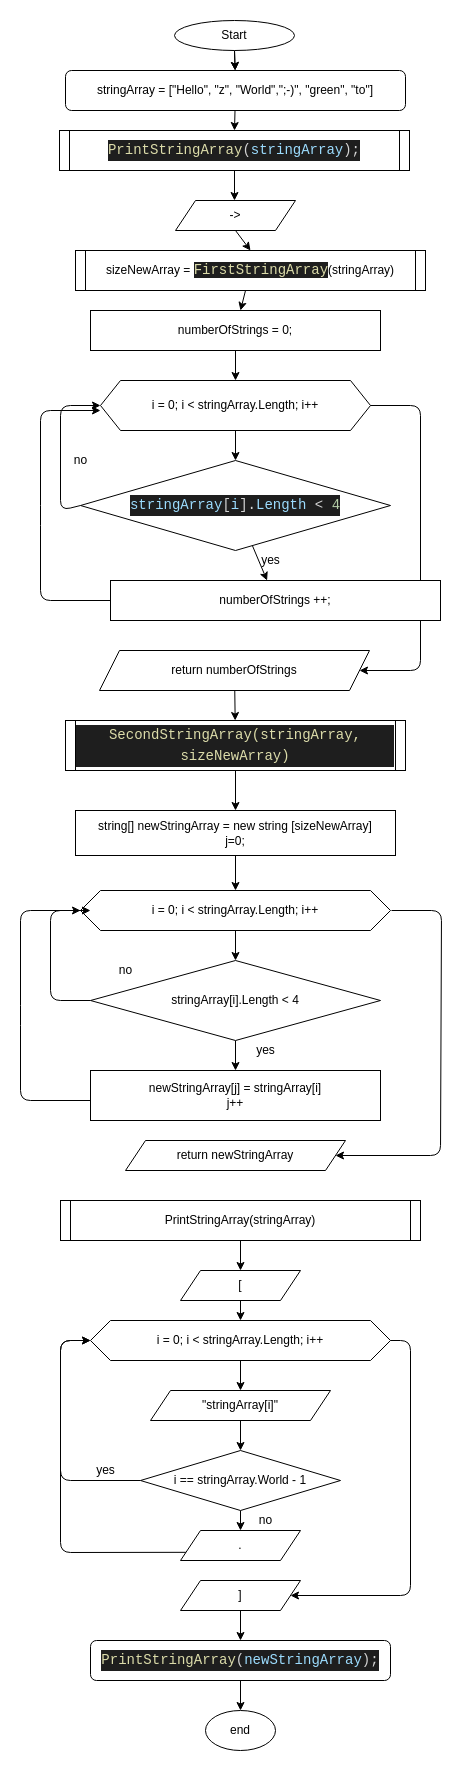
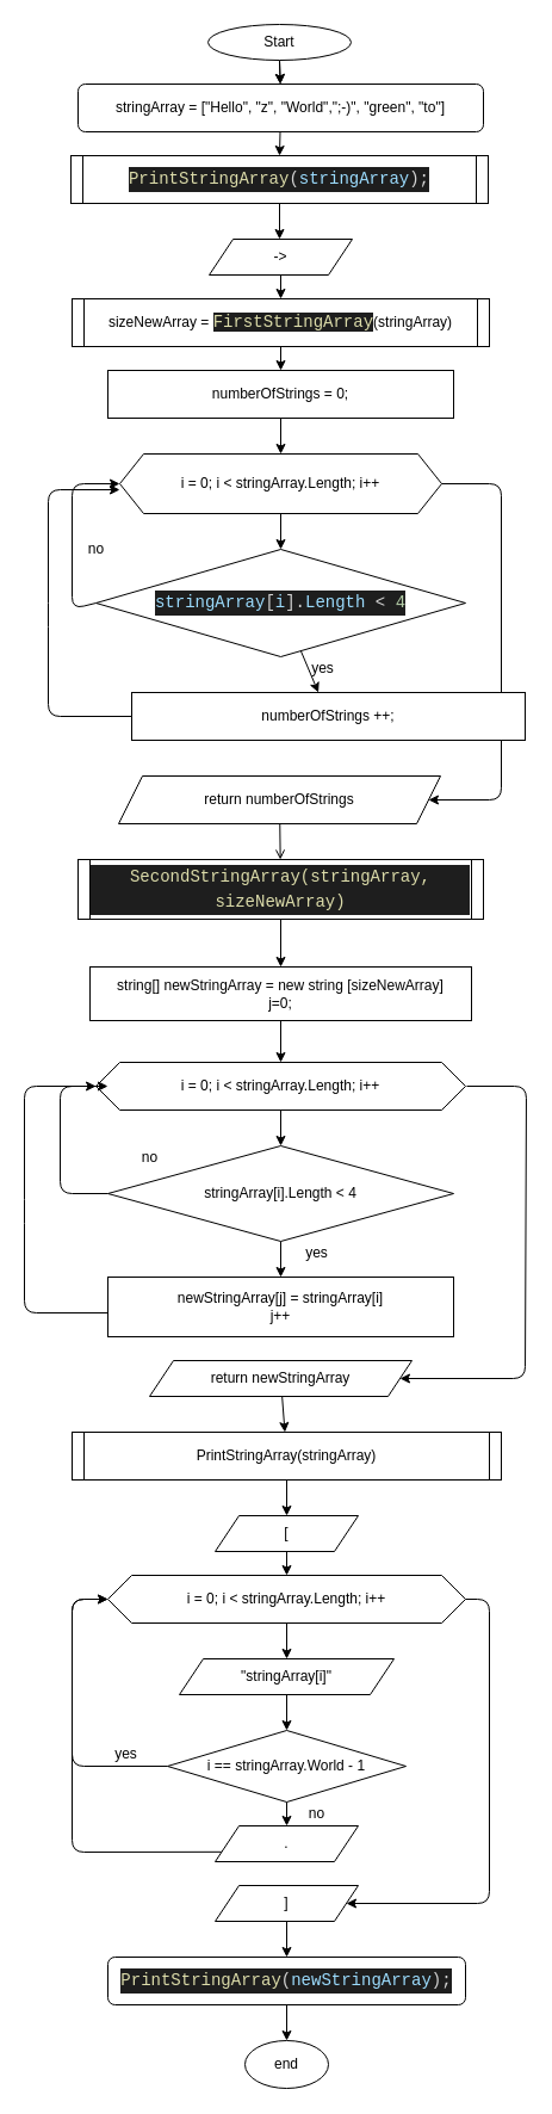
  <mxCell id="0" />
  <mxCell id="1" parent="0" />
  <mxCell id="2" value="" style="edgeStyle=none;html=1;" edge="1" parent="1" source="4" target="6"><mxGeometry relative="1" as="geometry" /></mxCell>
  <mxCell id="3" value="" style="edgeStyle=none;html=1;" edge="1" parent="1" source="4" target="6"><mxGeometry relative="1" as="geometry" /></mxCell>
  <mxCell id="4" value="Start&lt;br&gt;" style="ellipse;whiteSpace=wrap;html=1;" vertex="1" parent="1"><mxGeometry x="174" y="20" width="120" height="30" as="geometry" /></mxCell>
  <mxCell id="5" value="" style="edgeStyle=none;html=1;entryX=0.5;entryY=0;entryDx=0;entryDy=0;" edge="1" parent="1" source="6" target="9"><mxGeometry relative="1" as="geometry"><mxPoint x="20" y="160" as="targetPoint" /></mxGeometry></mxCell>
  <mxCell id="6" value="stringArray = [&quot;Hello&quot;, &quot;z&quot;, &quot;World&quot;,&quot;;-)&quot;, &quot;green&quot;, &quot;to&quot;&lt;span&gt;]&lt;/span&gt;" style="rounded=1;whiteSpace=wrap;html=1;" vertex="1" parent="1"><mxGeometry x="65" y="70" width="340" height="40" as="geometry" /></mxCell>
  <mxCell id="7" value="" style="edgeStyle=none;html=1;" edge="1" parent="1" source="8" target="11"><mxGeometry relative="1" as="geometry" /></mxCell>
- <mxCell id="8" value="&lt;span&gt;sizeNewArray =&amp;nbsp;&lt;/span&gt;&lt;span style=&quot;color: rgb(220 , 220 , 170) ; background-color: rgb(30 , 30 , 30) ; font-family: &amp;#34;menlo&amp;#34; , &amp;#34;monaco&amp;#34; , &amp;#34;courier new&amp;#34; , monospace ; font-size: 14px&quot;&gt;FirstStringArray&lt;/span&gt;&lt;span&gt;(stringArray)&lt;/span&gt;" style="shape=process;whiteSpace=wrap;html=1;backgroundOutline=1;size=0.029;" vertex="1" parent="1"><mxGeometry x="75" y="250" width="350" height="40" as="geometry" /></mxCell>
+ <mxCell id="8" value="&lt;span&gt;sizeNewArray =&amp;nbsp;&lt;/span&gt;&lt;span style=&quot;color: rgb(220 , 220 , 170) ; background-color: rgb(30 , 30 , 30) ; font-family: &amp;#34;menlo&amp;#34; , &amp;#34;monaco&amp;#34; , &amp;#34;courier new&amp;#34; , monospace ; font-size: 14px&quot;&gt;FirstStringArray&lt;/span&gt;&lt;span&gt;(stringArray)&lt;/span&gt;" style="shape=process;whiteSpace=wrap;html=1;backgroundOutline=1;size=0.029;" vertex="1" parent="1"><mxGeometry x="60" y="250" width="350" height="40" as="geometry" /></mxCell>
  <mxCell id="9" value="&lt;div style=&quot;color: rgb(212 , 212 , 212) ; background-color: rgb(30 , 30 , 30) ; font-family: &amp;#34;menlo&amp;#34; , &amp;#34;monaco&amp;#34; , &amp;#34;courier new&amp;#34; , monospace ; font-size: 14px ; line-height: 21px&quot;&gt;&lt;span style=&quot;color: #dcdcaa&quot;&gt;PrintStringArray&lt;/span&gt;(&lt;span style=&quot;color: #9cdcfe&quot;&gt;stringArray&lt;/span&gt;);&lt;/div&gt;" style="shape=process;whiteSpace=wrap;html=1;backgroundOutline=1;size=0.029;" vertex="1" parent="1"><mxGeometry x="59" y="130" width="350" height="40" as="geometry" /></mxCell>
  <mxCell id="10" value="" style="edgeStyle=none;html=1;" edge="1" parent="1" source="11" target="13"><mxGeometry relative="1" as="geometry" /></mxCell>
  <mxCell id="11" value="numberOfStrings = 0;" style="whiteSpace=wrap;html=1;" vertex="1" parent="1"><mxGeometry x="90" y="310" width="290" height="40" as="geometry" /></mxCell>
  <mxCell id="12" value="" style="edgeStyle=none;html=1;" edge="1" parent="1" source="13" target="16"><mxGeometry relative="1" as="geometry" /></mxCell>
  <mxCell id="13" value="i = 0; i &amp;lt; stringArray.Length; i++" style="shape=hexagon;perimeter=hexagonPerimeter2;whiteSpace=wrap;html=1;fixedSize=1;" vertex="1" parent="1"><mxGeometry x="100" y="380" width="270" height="50" as="geometry" /></mxCell>
  <mxCell id="14" value="" style="edgeStyle=none;html=1;" edge="1" parent="1" source="16" target="18"><mxGeometry relative="1" as="geometry" /></mxCell>
  <mxCell id="15" value="" style="edgeStyle=none;html=1;entryX=0;entryY=0.5;entryDx=0;entryDy=0;exitX=0;exitY=0.5;exitDx=0;exitDy=0;" edge="1" parent="1" source="16" target="13"><mxGeometry relative="1" as="geometry"><mxPoint x="-70" y="505" as="targetPoint" /><Array as="points"><mxPoint x="60" y="510" /><mxPoint x="60" y="405" /></Array></mxGeometry></mxCell>
  <mxCell id="16" value="&lt;div style=&quot;color: rgb(212 , 212 , 212) ; background-color: rgb(30 , 30 , 30) ; font-family: &amp;#34;menlo&amp;#34; , &amp;#34;monaco&amp;#34; , &amp;#34;courier new&amp;#34; , monospace ; font-size: 14px ; line-height: 21px&quot;&gt;&lt;span style=&quot;color: #9cdcfe&quot;&gt;stringArray&lt;/span&gt;[&lt;span style=&quot;color: #9cdcfe&quot;&gt;i&lt;/span&gt;].&lt;span style=&quot;color: #9cdcfe&quot;&gt;Length&lt;/span&gt; &amp;lt; &lt;span style=&quot;color: #b5cea8&quot;&gt;4&lt;/span&gt;&lt;/div&gt;" style="rhombus;whiteSpace=wrap;html=1;" vertex="1" parent="1"><mxGeometry x="80" y="460" width="310" height="90" as="geometry" /></mxCell>
  <mxCell id="17" value="" style="edgeStyle=none;html=1;exitX=1;exitY=0.5;exitDx=0;exitDy=0;" edge="1" parent="1" source="13" target="20"><mxGeometry relative="1" as="geometry"><Array as="points"><mxPoint x="420" y="405" /><mxPoint x="420" y="670" /></Array></mxGeometry></mxCell>
  <mxCell id="18" value="&lt;span&gt;numberOfStrings ++;&lt;/span&gt;" style="whiteSpace=wrap;html=1;" vertex="1" parent="1"><mxGeometry x="110" y="580" width="330" height="40" as="geometry" /></mxCell>
- <mxCell id="19" value="" style="edgeStyle=none;html=1;" edge="1" parent="1" source="20" target="25"><mxGeometry relative="1" as="geometry" /></mxCell>
+ <mxCell id="19" value="" style="edgeStyle=none;html=1;endArrow=open;" edge="1" parent="1" source="20" target="25"><mxGeometry relative="1" as="geometry" /></mxCell>
  <mxCell id="20" value="return numberOfStrings" style="shape=parallelogram;perimeter=parallelogramPerimeter;whiteSpace=wrap;html=1;fixedSize=1;" vertex="1" parent="1"><mxGeometry x="99" y="650" width="270" height="40" as="geometry" /></mxCell>
  <mxCell id="21" value="" style="edgeStyle=none;html=1;exitX=0;exitY=0.5;exitDx=0;exitDy=0;" edge="1" parent="1" source="18"><mxGeometry relative="1" as="geometry"><mxPoint x="60" y="510" as="sourcePoint" /><mxPoint x="100" y="410" as="targetPoint" /><Array as="points"><mxPoint x="40" y="600" /><mxPoint x="40" y="515" /><mxPoint x="40" y="410" /></Array></mxGeometry></mxCell>
  <mxCell id="22" value="no" style="text;html=1;align=center;verticalAlign=middle;resizable=0;points=[];autosize=1;strokeColor=none;fillColor=none;" vertex="1" parent="1"><mxGeometry x="65" y="450" width="30" height="20" as="geometry" /></mxCell>
  <mxCell id="23" value="yes" style="text;html=1;align=center;verticalAlign=middle;resizable=0;points=[];autosize=1;strokeColor=none;fillColor=none;" vertex="1" parent="1"><mxGeometry x="255" y="550" width="30" height="20" as="geometry" /></mxCell>
  <mxCell id="24" value="" style="edgeStyle=none;html=1;" edge="1" parent="1" source="25" target="27"><mxGeometry relative="1" as="geometry" /></mxCell>
  <mxCell id="25" value="&lt;div style=&quot;color: rgb(212 , 212 , 212) ; background-color: rgb(30 , 30 , 30) ; font-family: &amp;#34;menlo&amp;#34; , &amp;#34;monaco&amp;#34; , &amp;#34;courier new&amp;#34; , monospace ; font-weight: normal ; font-size: 14px ; line-height: 21px&quot;&gt;&lt;div&gt;&lt;span style=&quot;color: #dcdcaa&quot;&gt;SecondStringArray(stringArray, sizeNewArray)&lt;/span&gt;&lt;span style=&quot;color: #d4d4d4&quot;&gt;&lt;/span&gt;&lt;/div&gt;&lt;/div&gt;" style="shape=process;whiteSpace=wrap;html=1;backgroundOutline=1;size=0.029;" vertex="1" parent="1"><mxGeometry x="65" y="720" width="340" height="50" as="geometry" /></mxCell>
  <mxCell id="26" value="" style="edgeStyle=none;html=1;" edge="1" parent="1" source="27" target="29"><mxGeometry relative="1" as="geometry" /></mxCell>
  <mxCell id="27" value="string[] newStringArray = new string [sizeNewArray]&lt;br&gt;j=0;" style="whiteSpace=wrap;html=1;" vertex="1" parent="1"><mxGeometry x="75" y="810" width="320" height="45" as="geometry" /></mxCell>
  <mxCell id="28" value="" style="edgeStyle=none;html=1;" edge="1" parent="1" source="29" target="31"><mxGeometry relative="1" as="geometry" /></mxCell>
  <mxCell id="29" value="i = 0; i &amp;lt; stringArray.Length; i++" style="shape=hexagon;perimeter=hexagonPerimeter2;whiteSpace=wrap;html=1;fixedSize=1;size=20;" vertex="1" parent="1"><mxGeometry x="80" y="890" width="310" height="40" as="geometry" /></mxCell>
  <mxCell id="30" value="" style="edgeStyle=none;html=1;" edge="1" parent="1" source="31" target="32"><mxGeometry relative="1" as="geometry" /></mxCell>
  <mxCell id="31" value="stringArray[i].Length &amp;lt; 4" style="rhombus;whiteSpace=wrap;html=1;" vertex="1" parent="1"><mxGeometry x="90" y="960" width="290" height="80" as="geometry" /></mxCell>
  <mxCell id="32" value="newStringArray[j] = stringArray[i]&lt;br&gt;j++" style="whiteSpace=wrap;html=1;" vertex="1" parent="1"><mxGeometry x="90" y="1070" width="290" height="50" as="geometry" /></mxCell>
+ <mxCell id="33" value="" style="edgeStyle=none;html=1;" edge="1" parent="1" source="34" target="41"><mxGeometry relative="1" as="geometry" /></mxCell>
  <mxCell id="34" value="return newStringArray" style="shape=parallelogram;perimeter=parallelogramPerimeter;whiteSpace=wrap;html=1;fixedSize=1;" vertex="1" parent="1"><mxGeometry x="125" y="1140" width="220" height="30" as="geometry" /></mxCell>
  <mxCell id="35" value="" style="edgeStyle=none;html=1;exitX=0;exitY=0.5;exitDx=0;exitDy=0;" edge="1" parent="1"><mxGeometry relative="1" as="geometry"><mxPoint x="90" y="1100" as="sourcePoint" /><mxPoint x="80" y="910" as="targetPoint" /><Array as="points"><mxPoint x="20" y="1100" /><mxPoint x="20" y="1015" /><mxPoint x="20" y="910" /></Array></mxGeometry></mxCell>
  <mxCell id="36" value="yes" style="text;html=1;align=center;verticalAlign=middle;resizable=0;points=[];autosize=1;strokeColor=none;fillColor=none;" vertex="1" parent="1"><mxGeometry x="250" y="1040" width="30" height="20" as="geometry" /></mxCell>
  <mxCell id="37" value="" style="edgeStyle=none;html=1;entryX=0;entryY=0.5;entryDx=0;entryDy=0;exitX=0;exitY=0.5;exitDx=0;exitDy=0;" edge="1" parent="1" source="31"><mxGeometry relative="1" as="geometry"><mxPoint x="70" y="1010" as="sourcePoint" /><mxPoint x="90" y="910" as="targetPoint" /><Array as="points"><mxPoint x="50" y="1000" /><mxPoint x="50" y="910" /></Array></mxGeometry></mxCell>
  <mxCell id="38" value="no" style="text;html=1;align=center;verticalAlign=middle;resizable=0;points=[];autosize=1;strokeColor=none;fillColor=none;" vertex="1" parent="1"><mxGeometry x="110" y="960" width="30" height="20" as="geometry" /></mxCell>
  <mxCell id="39" value="" style="edgeStyle=none;html=1;exitX=1;exitY=0.5;exitDx=0;exitDy=0;entryX=1;entryY=0.5;entryDx=0;entryDy=0;" edge="1" parent="1" target="34"><mxGeometry relative="1" as="geometry"><mxPoint x="391" y="910" as="sourcePoint" /><mxPoint x="380" y="1175" as="targetPoint" /><Array as="points"><mxPoint x="441" y="910" /><mxPoint x="440" y="1155" /></Array></mxGeometry></mxCell>
  <mxCell id="40" value="" style="edgeStyle=none;html=1;" edge="1" parent="1" source="41" target="43"><mxGeometry relative="1" as="geometry" /></mxCell>
  <mxCell id="41" value="PrintStringArray(stringArray)" style="shape=process;whiteSpace=wrap;html=1;backgroundOutline=1;size=0.028;" vertex="1" parent="1"><mxGeometry x="60" y="1200" width="360" height="40" as="geometry" /></mxCell>
  <mxCell id="42" value="" style="edgeStyle=none;html=1;" edge="1" parent="1" source="43" target="45"><mxGeometry relative="1" as="geometry" /></mxCell>
  <mxCell id="43" value="[" style="shape=parallelogram;perimeter=parallelogramPerimeter;whiteSpace=wrap;html=1;fixedSize=1;" vertex="1" parent="1"><mxGeometry x="180" y="1270" width="120" height="30" as="geometry" /></mxCell>
  <mxCell id="44" value="" style="edgeStyle=none;html=1;" edge="1" parent="1" source="45" target="47"><mxGeometry relative="1" as="geometry" /></mxCell>
  <mxCell id="45" value="i = 0; i &amp;lt; stringArray.Length; i++" style="shape=hexagon;perimeter=hexagonPerimeter2;whiteSpace=wrap;html=1;fixedSize=1;" vertex="1" parent="1"><mxGeometry x="90" y="1320" width="300" height="40" as="geometry" /></mxCell>
  <mxCell id="46" value="" style="edgeStyle=none;html=1;" edge="1" parent="1" source="47" target="49"><mxGeometry relative="1" as="geometry" /></mxCell>
  <mxCell id="47" value="&quot;stringArray[i]&quot;" style="shape=parallelogram;perimeter=parallelogramPerimeter;whiteSpace=wrap;html=1;fixedSize=1;" vertex="1" parent="1"><mxGeometry x="150" y="1390" width="180" height="30" as="geometry" /></mxCell>
  <mxCell id="48" value="" style="edgeStyle=none;html=1;" edge="1" parent="1" source="49" target="50"><mxGeometry relative="1" as="geometry" /></mxCell>
  <mxCell id="49" value="i == stringArray.World - 1" style="rhombus;whiteSpace=wrap;html=1;" vertex="1" parent="1"><mxGeometry x="140" y="1450" width="200" height="60" as="geometry" /></mxCell>
  <mxCell id="50" value="." style="shape=parallelogram;perimeter=parallelogramPerimeter;whiteSpace=wrap;html=1;fixedSize=1;" vertex="1" parent="1"><mxGeometry x="180" y="1530" width="120" height="30" as="geometry" /></mxCell>
  <mxCell id="51" value="" style="edgeStyle=none;html=1;" edge="1" parent="1" source="52" target="59"><mxGeometry relative="1" as="geometry" /></mxCell>
  <mxCell id="52" value="]" style="shape=parallelogram;perimeter=parallelogramPerimeter;whiteSpace=wrap;html=1;fixedSize=1;" vertex="1" parent="1"><mxGeometry x="180" y="1580" width="120" height="30" as="geometry" /></mxCell>
  <mxCell id="53" value="" style="edgeStyle=none;html=1;entryX=0;entryY=0.5;entryDx=0;entryDy=0;exitX=0;exitY=0.5;exitDx=0;exitDy=0;" edge="1" parent="1" target="45"><mxGeometry relative="1" as="geometry"><mxPoint x="140" y="1480" as="sourcePoint" /><mxPoint x="140" y="1390" as="targetPoint" /><Array as="points"><mxPoint x="60" y="1480" /><mxPoint x="60" y="1420" /><mxPoint x="60" y="1340" /></Array></mxGeometry></mxCell>
  <mxCell id="54" value="yes" style="text;html=1;align=center;verticalAlign=middle;resizable=0;points=[];autosize=1;strokeColor=none;fillColor=none;" vertex="1" parent="1"><mxGeometry x="90" y="1460" width="30" height="20" as="geometry" /></mxCell>
  <mxCell id="55" value="no" style="text;html=1;align=center;verticalAlign=middle;resizable=0;points=[];autosize=1;strokeColor=none;fillColor=none;" vertex="1" parent="1"><mxGeometry x="250" y="1510" width="30" height="20" as="geometry" /></mxCell>
  <mxCell id="56" value="" style="edgeStyle=none;html=1;entryX=0;entryY=0.5;entryDx=0;entryDy=0;exitX=0;exitY=0.75;exitDx=0;exitDy=0;" edge="1" parent="1" source="50"><mxGeometry relative="1" as="geometry"><mxPoint x="90" y="1430" as="sourcePoint" /><mxPoint x="90" y="1340" as="targetPoint" /><Array as="points"><mxPoint x="60" y="1552" /><mxPoint x="60" y="1340" /></Array></mxGeometry></mxCell>
  <mxCell id="57" value="" style="edgeStyle=none;html=1;entryX=1;entryY=0.5;entryDx=0;entryDy=0;exitX=1;exitY=0.5;exitDx=0;exitDy=0;" edge="1" parent="1" source="45" target="52"><mxGeometry relative="1" as="geometry"><mxPoint x="400" y="1335" as="sourcePoint" /><mxPoint x="330" y="1580" as="targetPoint" /><Array as="points"><mxPoint x="410" y="1340" /><mxPoint x="410" y="1595" /></Array></mxGeometry></mxCell>
  <mxCell id="58" value="" style="edgeStyle=none;html=1;" edge="1" parent="1" source="59" target="60"><mxGeometry relative="1" as="geometry" /></mxCell>
  <mxCell id="59" value="&lt;div style=&quot;color: rgb(212 , 212 , 212) ; background-color: rgb(30 , 30 , 30) ; font-family: &amp;#34;menlo&amp;#34; , &amp;#34;monaco&amp;#34; , &amp;#34;courier new&amp;#34; , monospace ; font-size: 14px ; line-height: 21px&quot;&gt;&lt;span style=&quot;color: #dcdcaa&quot;&gt;PrintStringArray&lt;/span&gt;(&lt;span style=&quot;color: #9cdcfe&quot;&gt;newStringArray&lt;/span&gt;);&lt;/div&gt;" style="rounded=1;whiteSpace=wrap;html=1;" vertex="1" parent="1"><mxGeometry x="90" y="1640" width="300" height="40" as="geometry" /></mxCell>
  <mxCell id="60" value="end" style="ellipse;whiteSpace=wrap;html=1;rounded=1;" vertex="1" parent="1"><mxGeometry x="205" y="1710" width="70" height="40" as="geometry" /></mxCell>
  <mxCell id="61" value="-&amp;gt;" style="shape=parallelogram;perimeter=parallelogramPerimeter;whiteSpace=wrap;html=1;fixedSize=1;" vertex="1" parent="1"><mxGeometry x="175" y="200" width="120" height="30" as="geometry" /></mxCell>
  <mxCell id="62" value="" style="edgeStyle=none;html=1;exitX=0.5;exitY=1;exitDx=0;exitDy=0;" edge="1" parent="1" source="9"><mxGeometry relative="1" as="geometry"><mxPoint x="245" y="300" as="sourcePoint" /><mxPoint x="234" y="200" as="targetPoint" /></mxGeometry></mxCell>
  <mxCell id="63" value="" style="edgeStyle=none;html=1;exitX=0.5;exitY=1;exitDx=0;exitDy=0;entryX=0.5;entryY=0;entryDx=0;entryDy=0;" edge="1" parent="1" source="61" target="8"><mxGeometry relative="1" as="geometry"><mxPoint x="255" y="310" as="sourcePoint" /><mxPoint x="255" y="330" as="targetPoint" /></mxGeometry></mxCell>
